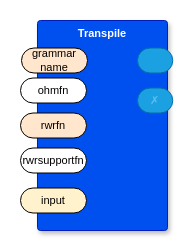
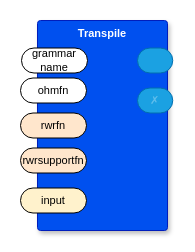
  <mxCell id="0" />
  <mxCell id="1" parent="0" />
  <mxCell id="2" value="Transpile" style="rounded=1;whiteSpace=wrap;sketch=0;container=1;recursiveResize=0;verticalAlign=top;arcSize=6;fontStyle=1;autosize=0;points=[];absoluteArcSize=1;shadow=1;strokeColor=#001DBC;fillColor=#0050ef;fontColor=#ffffff;fontFamily=Helvetica;fontSize=11;" vertex="1" parent="1"><mxGeometry x="37" y="20" width="130" height="210" as="geometry"><mxRectangle x="-98" y="-1230" width="99" height="26" as="alternateBounds" /></mxGeometry></mxCell>
  <mxCell id="3" value="ohmfn" style="rounded=1;whiteSpace=wrap;sketch=0;points=[[0,0.5,0,0,0],[1,0.5,0,0,0]];arcSize=50;fontFamily=Helvetica;fontSize=11;fontColor=default;fontStyle=0" vertex="1" parent="2"><mxGeometry x="-17" y="57.5" width="66" height="25" as="geometry" /></mxCell>
  <mxCell id="4" value="" style="rounded=1;whiteSpace=wrap;sketch=0;points=[[0,0.5,0,0,0],[1,0.5,0,0,0]];fillColor=#1ba1e2;fontColor=#ffffff;strokeColor=#006EAF;arcSize=50;fontFamily=Helvetica;fontSize=11;" vertex="1" parent="2"><mxGeometry x="100" y="27.5" width="35.25" height="25" as="geometry" /></mxCell>
  <mxCell id="5" value="✗" style="rounded=1;whiteSpace=wrap;sketch=0;points=[[0,0.5,0,0,0],[1,0.5,0,0,0]];fillColor=#1ba1e2;fontColor=#ffffff;strokeColor=#006EAF;arcSize=50;fontFamily=Helvetica;fontSize=11;textOpacity=30;" vertex="1" parent="2"><mxGeometry x="100" y="67.5" width="35.25" height="25" as="geometry" /></mxCell>
  <mxCell id="6" value="rwrfn" style="rounded=1;whiteSpace=wrap;sketch=0;points=[[0,0.5,0,0,0],[1,0.5,0,0,0]];arcSize=50;fontFamily=Helvetica;fontSize=11;fontColor=default;fillColor=#ffe6cc;" vertex="1" parent="2"><mxGeometry x="-17" y="92.5" width="66" height="25" as="geometry" /></mxCell>
  <mxCell id="7" value="input" style="rounded=1;whiteSpace=wrap;sketch=0;points=[[0,0.5,0,0,0],[1,0.5,0,0,0]];arcSize=50;fontFamily=Helvetica;fontSize=11;fontColor=default;fillColor=#fff2cc;" vertex="1" parent="2"><mxGeometry x="-17" y="167.5" width="66" height="25" as="geometry" /></mxCell>
- <mxCell id="8" value="grammar name" style="rounded=1;whiteSpace=wrap;sketch=0;points=[[0,0.5,0,0,0],[1,0.5,0,0,0]];arcSize=50;fontFamily=Helvetica;fontSize=11;fontColor=default;fillColor=#ffe6cc;" vertex="1" parent="2"><mxGeometry x="-16" y="27.5" width="66" height="25" as="geometry" /></mxCell>
- <mxCell id="9" value="rwrsupportfn" style="rounded=1;whiteSpace=wrap;sketch=0;points=[[0,0.5,0,0,0],[1,0.5,0,0,0]];arcSize=50;fontFamily=Helvetica;fontSize=11;fontColor=default;" vertex="1" parent="2"><mxGeometry x="-17" y="127.5" width="66" height="25" as="geometry" /></mxCell>
+ <mxCell id="8" value="grammar name" style="rounded=1;whiteSpace=wrap;sketch=0;points=[[0,0.5,0,0,0],[1,0.5,0,0,0]];arcSize=50;fontFamily=Helvetica;fontSize=11;fontColor=default;" vertex="1" parent="2"><mxGeometry x="-16" y="27.5" width="66" height="25" as="geometry" /></mxCell>
+ <mxCell id="9" value="rwrsupportfn" style="rounded=1;whiteSpace=wrap;sketch=0;points=[[0,0.5,0,0,0],[1,0.5,0,0,0]];arcSize=50;fontFamily=Helvetica;fontSize=11;fontColor=default;fillColor=#ffe6cc;" vertex="1" parent="2"><mxGeometry x="-17" y="127.5" width="66" height="25" as="geometry" /></mxCell>
